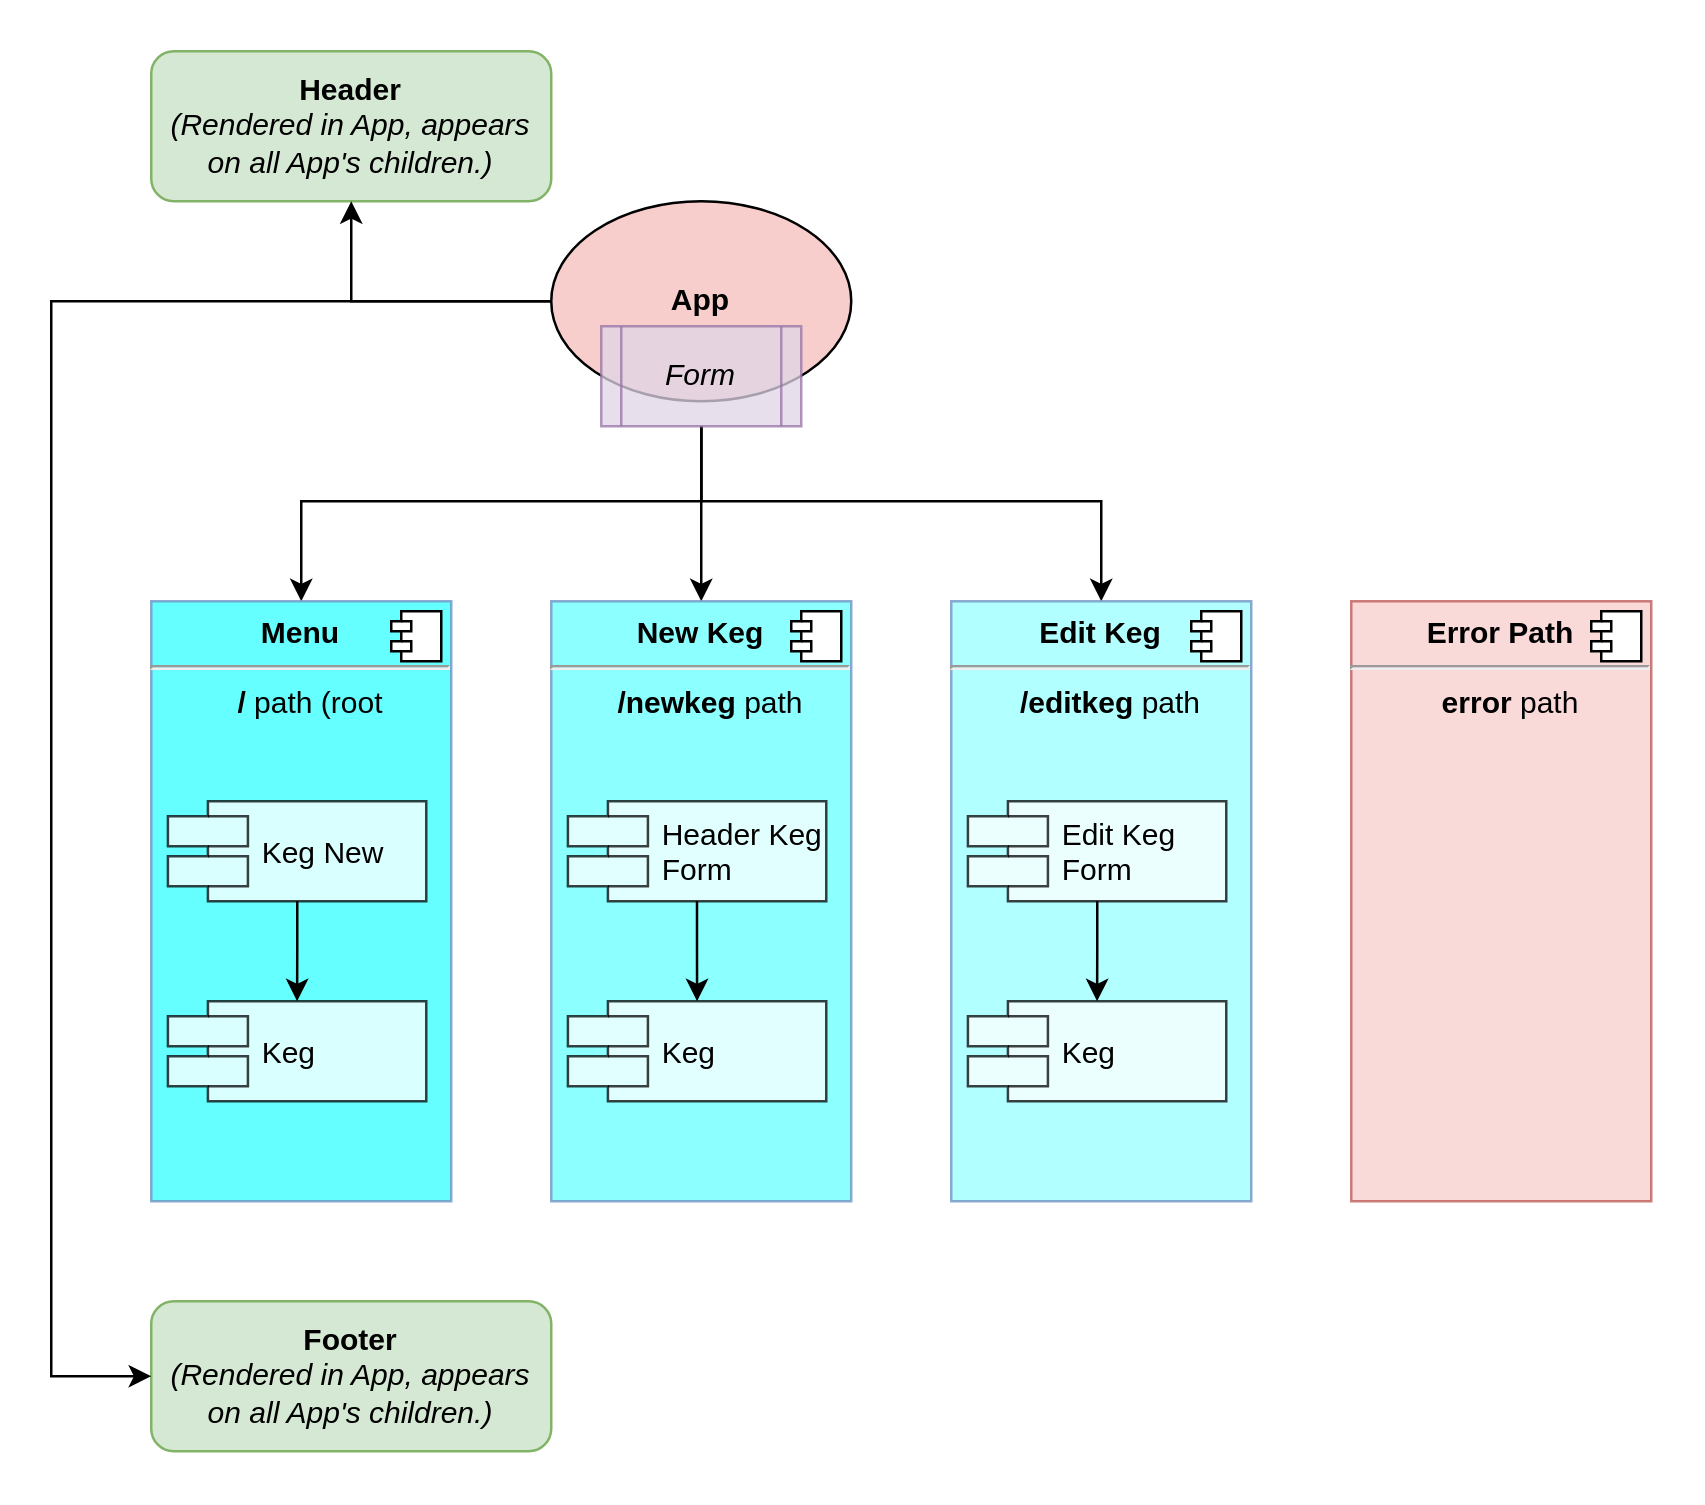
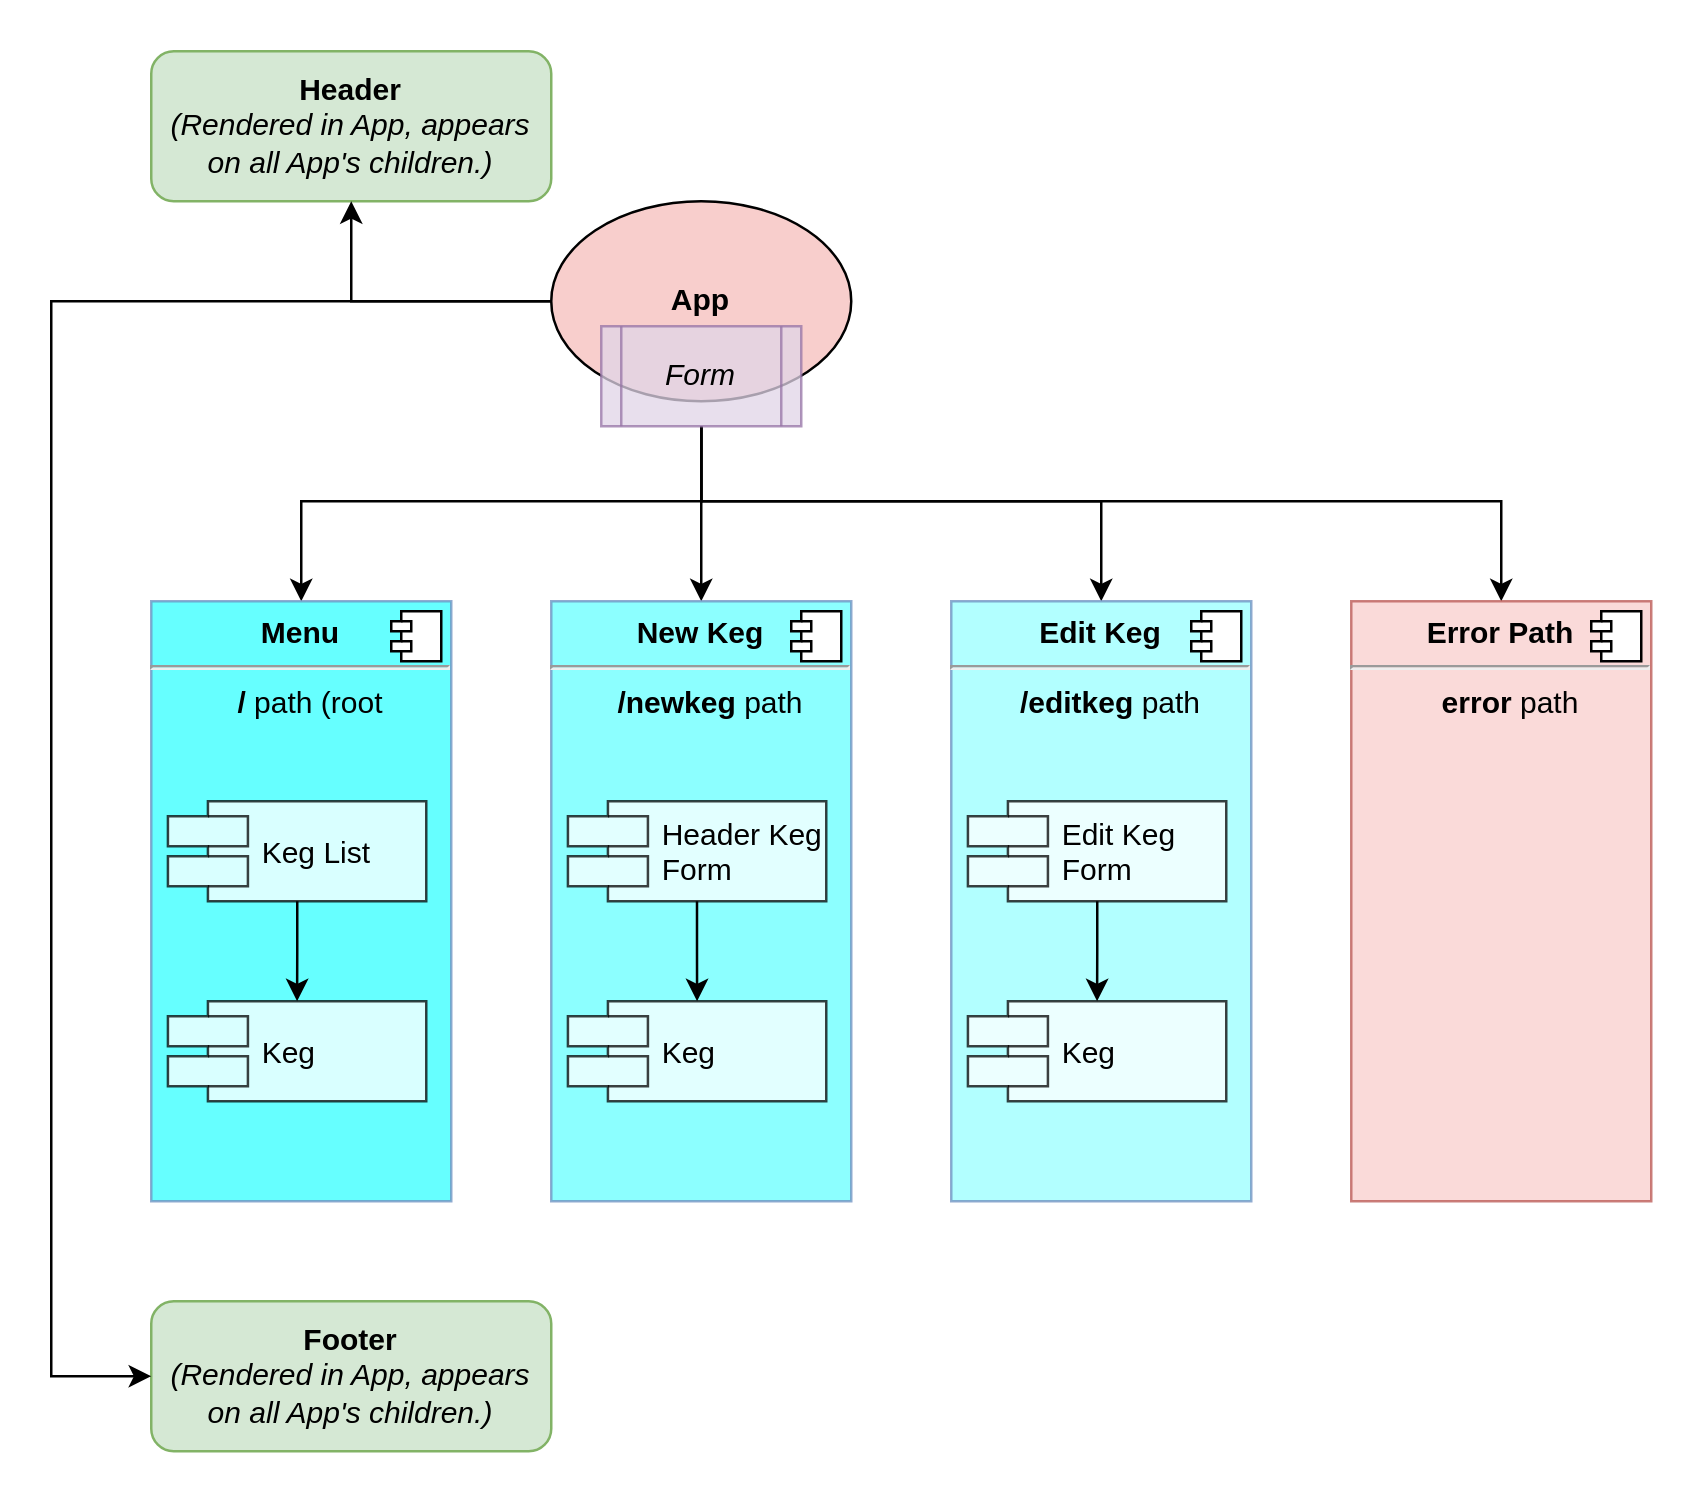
  <mxCell id="0" />
  <mxCell id="1" parent="0" />
  <mxCell id="2" value="&lt;div&gt;&lt;b&gt;Header&lt;/b&gt;&lt;/div&gt;&lt;div&gt;&lt;i&gt;(Rendered in App, appears on all App's children.)&lt;/i&gt;&lt;/div&gt;" style="rounded=1;whiteSpace=wrap;html=1;fillColor=#d5e8d4;strokeColor=#82b366;" parent="1" vertex="1"><mxGeometry x="60" y="20" width="160" height="60" as="geometry" /></mxCell>
  <mxCell id="3" value="&lt;div&gt;&lt;b&gt;Footer&lt;/b&gt;&lt;/div&gt;&lt;div&gt;&lt;i&gt;(Rendered in App, appears on all App's children.)&lt;/i&gt;&lt;br&gt;&lt;/div&gt;" style="rounded=1;whiteSpace=wrap;html=1;fillColor=#d5e8d4;strokeColor=#82b366;" parent="1" vertex="1"><mxGeometry x="60" y="520" width="160" height="60" as="geometry" /></mxCell>
  <mxCell id="4" value="" style="edgeStyle=orthogonalEdgeStyle;rounded=0;orthogonalLoop=1;jettySize=auto;html=1;" parent="1" source="6" target="2" edge="1"><mxGeometry relative="1" as="geometry"><mxPoint x="340" y="120" as="targetPoint" /><Array as="points"><mxPoint x="140" y="120" /></Array></mxGeometry></mxCell>
  <mxCell id="5" value="" style="edgeStyle=orthogonalEdgeStyle;rounded=0;orthogonalLoop=1;jettySize=auto;html=1;entryX=0;entryY=0.5;entryDx=0;entryDy=0;exitX=0;exitY=0.5;exitDx=0;exitDy=0;" parent="1" source="6" target="3" edge="1"><mxGeometry relative="1" as="geometry"><mxPoint x="200" y="0" as="targetPoint" /><Array as="points"><mxPoint x="20" y="120" /><mxPoint x="20" y="550" /></Array></mxGeometry></mxCell>
  <mxCell id="6" value="&lt;b&gt;App&lt;/b&gt;" style="ellipse;whiteSpace=wrap;html=1;fillColor=#f8cecc;" parent="1" vertex="1"><mxGeometry x="220" y="80" width="120" height="80" as="geometry" /></mxCell>
  <mxCell id="7" value="" style="edgeStyle=orthogonalEdgeStyle;rounded=0;orthogonalLoop=1;jettySize=auto;html=1;exitX=0.5;exitY=1;exitDx=0;exitDy=0;" parent="1" source="11" target="12" edge="1"><mxGeometry relative="1" as="geometry"><Array as="points"><mxPoint x="280" y="200" /><mxPoint x="120" y="200" /></Array></mxGeometry></mxCell>
  <mxCell id="8" style="edgeStyle=orthogonalEdgeStyle;rounded=0;orthogonalLoop=1;jettySize=auto;html=1;" parent="1" source="11" target="18" edge="1"><mxGeometry relative="1" as="geometry" /></mxCell>
  <mxCell id="9" style="edgeStyle=orthogonalEdgeStyle;rounded=0;orthogonalLoop=1;jettySize=auto;html=1;exitX=0.5;exitY=1;exitDx=0;exitDy=0;" parent="1" source="11" target="25" edge="1"><mxGeometry relative="1" as="geometry"><Array as="points"><mxPoint x="280" y="200" /><mxPoint x="440" y="200" /></Array></mxGeometry></mxCell>
+ <mxCell id="10" style="edgeStyle=orthogonalEdgeStyle;rounded=0;orthogonalLoop=1;jettySize=auto;html=1;exitX=0.5;exitY=1;exitDx=0;exitDy=0;" parent="1" source="11" target="23" edge="1"><mxGeometry relative="1" as="geometry"><Array as="points"><mxPoint x="280" y="200" /><mxPoint x="600" y="200" /></Array></mxGeometry></mxCell>
  <mxCell id="11" value="&lt;i&gt;Form&lt;/i&gt;" style="shape=process;whiteSpace=wrap;html=1;backgroundOutline=1;fillColor=#e1d5e7;strokeColor=#9673a6;opacity=75;" parent="1" vertex="1"><mxGeometry x="240" y="130" width="80" height="40" as="geometry" /></mxCell>
  <mxCell id="12" value="&lt;p style=&quot;margin: 0px ; margin-top: 6px ; text-align: center&quot;&gt;&lt;b&gt;Menu&lt;/b&gt;&lt;/p&gt;&lt;hr&gt;&lt;p style=&quot;margin: 0px ; margin-left: 8px&quot; align=&quot;center&quot;&gt;&lt;b&gt;/&lt;/b&gt; path (root &lt;/p&gt;" style="align=left;overflow=fill;html=1;opacity=75;fillColor=#33FFFF;strokeColor=#6c8ebf;" parent="1" vertex="1"><mxGeometry x="60" y="240" width="120" height="240" as="geometry" /></mxCell>
  <mxCell id="13" value="" style="shape=component;jettyWidth=8;jettyHeight=4;" parent="12" vertex="1"><mxGeometry x="1" width="20" height="20" relative="1" as="geometry"><mxPoint x="-24" y="4" as="offset" /></mxGeometry></mxCell>
- <mxCell id="14" value="Keg New" style="shape=component;align=left;spacingLeft=36;opacity=75;" parent="12" vertex="1"><mxGeometry x="6.67" y="80" width="103.33" height="40" as="geometry" /></mxCell>
+ <mxCell id="14" value="Keg List" style="shape=component;align=left;spacingLeft=36;opacity=75;" parent="12" vertex="1"><mxGeometry x="6.67" y="80" width="103.33" height="40" as="geometry" /></mxCell>
  <mxCell id="15" value="Keg" style="shape=component;align=left;spacingLeft=36;opacity=75;" parent="12" vertex="1"><mxGeometry x="6.67" y="160" width="103.33" height="40" as="geometry" /></mxCell>
  <mxCell id="16" value="" style="edgeStyle=orthogonalEdgeStyle;rounded=0;orthogonalLoop=1;jettySize=auto;html=1;entryX=0.5;entryY=0;entryDx=0;entryDy=0;" parent="12" source="14" target="15" edge="1"><mxGeometry relative="1" as="geometry"><mxPoint x="46.5" y="140" as="targetPoint" /></mxGeometry></mxCell>
  <mxCell id="17" style="edgeStyle=orthogonalEdgeStyle;rounded=0;orthogonalLoop=1;jettySize=auto;html=1;exitX=0.5;exitY=1;exitDx=0;exitDy=0;" parent="1" source="12" target="12" edge="1"><mxGeometry relative="1" as="geometry" /></mxCell>
  <mxCell id="18" value="&lt;p style=&quot;margin: 0px ; margin-top: 6px ; text-align: center&quot;&gt;&lt;b&gt;New Keg&lt;br&gt;&lt;/b&gt;&lt;/p&gt;&lt;hr&gt;&lt;p style=&quot;margin: 0px ; margin-left: 8px&quot; align=&quot;center&quot;&gt;&lt;b&gt;/newkeg&lt;/b&gt; path&lt;/p&gt;" style="align=left;overflow=fill;html=1;opacity=75;fillColor=#66FFFF;strokeColor=#6c8ebf;" parent="1" vertex="1"><mxGeometry x="220" y="240" width="120" height="240" as="geometry" /></mxCell>
  <mxCell id="19" value="" style="shape=component;jettyWidth=8;jettyHeight=4;" parent="18" vertex="1"><mxGeometry x="1" width="20" height="20" relative="1" as="geometry"><mxPoint x="-24" y="4" as="offset" /></mxGeometry></mxCell>
  <mxCell id="20" value="Header Keg &#10;Form" style="shape=component;align=left;spacingLeft=36;opacity=75;" parent="18" vertex="1"><mxGeometry x="6.67" y="80" width="103.33" height="40" as="geometry" /></mxCell>
  <mxCell id="21" value="Keg" style="shape=component;align=left;spacingLeft=36;opacity=75;" parent="18" vertex="1"><mxGeometry x="6.67" y="160" width="103.33" height="40" as="geometry" /></mxCell>
  <mxCell id="22" value="" style="edgeStyle=orthogonalEdgeStyle;rounded=0;orthogonalLoop=1;jettySize=auto;html=1;entryX=0.5;entryY=0;entryDx=0;entryDy=0;" parent="18" source="20" target="21" edge="1"><mxGeometry relative="1" as="geometry"><mxPoint x="46.5" y="140" as="targetPoint" /></mxGeometry></mxCell>
  <mxCell id="23" value="&lt;p style=&quot;margin: 0px ; margin-top: 6px ; text-align: center&quot;&gt;&lt;b&gt;Error Path&lt;br&gt;&lt;/b&gt;&lt;/p&gt;&lt;hr&gt;&lt;p style=&quot;margin: 0px ; margin-left: 8px&quot; align=&quot;center&quot;&gt;&lt;b&gt;error&lt;/b&gt; path&lt;/p&gt;" style="align=left;overflow=fill;html=1;opacity=75;fillColor=#f8cecc;strokeColor=#b85450;" parent="1" vertex="1"><mxGeometry x="540" y="240" width="120" height="240" as="geometry" /></mxCell>
  <mxCell id="24" value="" style="shape=component;jettyWidth=8;jettyHeight=4;" parent="23" vertex="1"><mxGeometry x="1" width="20" height="20" relative="1" as="geometry"><mxPoint x="-24" y="4" as="offset" /></mxGeometry></mxCell>
  <mxCell id="25" value="&lt;p style=&quot;margin: 0px ; margin-top: 6px ; text-align: center&quot;&gt;&lt;b&gt;Edit Keg&lt;br&gt;&lt;/b&gt;&lt;/p&gt;&lt;hr&gt;&lt;p style=&quot;margin: 0px ; margin-left: 8px&quot; align=&quot;center&quot;&gt;&lt;b&gt;/editkeg&lt;/b&gt; path&lt;/p&gt;" style="align=left;overflow=fill;html=1;opacity=75;fillColor=#99FFFF;strokeColor=#6c8ebf;" parent="1" vertex="1"><mxGeometry x="380" y="240" width="120" height="240" as="geometry" /></mxCell>
  <mxCell id="26" value="" style="shape=component;jettyWidth=8;jettyHeight=4;" parent="25" vertex="1"><mxGeometry x="1" width="20" height="20" relative="1" as="geometry"><mxPoint x="-24" y="4" as="offset" /></mxGeometry></mxCell>
  <mxCell id="27" value="Edit Keg &#10;Form" style="shape=component;align=left;spacingLeft=36;opacity=75;" parent="25" vertex="1"><mxGeometry x="6.67" y="80" width="103.33" height="40" as="geometry" /></mxCell>
  <mxCell id="28" value="Keg" style="shape=component;align=left;spacingLeft=36;opacity=75;" parent="25" vertex="1"><mxGeometry x="6.67" y="160" width="103.33" height="40" as="geometry" /></mxCell>
  <mxCell id="29" value="" style="edgeStyle=orthogonalEdgeStyle;rounded=0;orthogonalLoop=1;jettySize=auto;html=1;entryX=0.5;entryY=0;entryDx=0;entryDy=0;" parent="25" source="27" target="28" edge="1"><mxGeometry relative="1" as="geometry"><mxPoint x="46.5" y="140" as="targetPoint" /></mxGeometry></mxCell>
